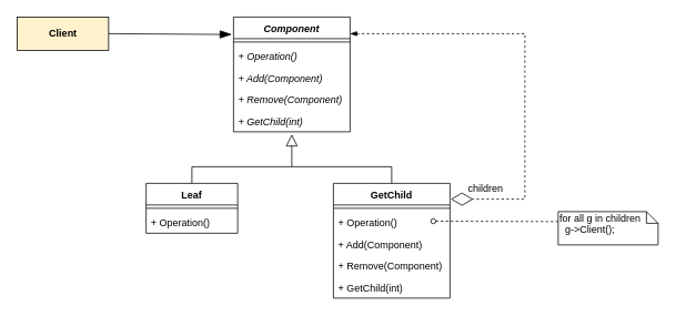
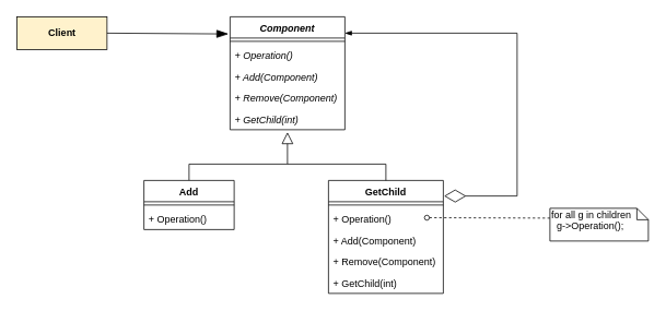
  <mxCell id="0" />
  <mxCell id="1" parent="0" />
  <mxCell id="2" value="Component" style="swimlane;fontStyle=3;align=center;verticalAlign=top;childLayout=stackLayout;horizontal=1;startSize=26;horizontalStack=0;resizeParent=1;resizeParentMax=0;resizeLast=0;collapsible=1;marginBottom=0;" vertex="1" parent="1"><mxGeometry x="280" y="20" width="140" height="138" as="geometry" /></mxCell>
  <mxCell id="3" value="" style="line;strokeWidth=1;fillColor=none;align=left;verticalAlign=middle;spacingTop=-1;spacingLeft=3;spacingRight=3;rotatable=0;labelPosition=right;points=[];portConstraint=eastwest;" vertex="1" parent="2"><mxGeometry y="26" width="140" height="8" as="geometry" /></mxCell>
  <mxCell id="4" value="+ Operation()" style="text;strokeColor=none;fillColor=none;align=left;verticalAlign=top;spacingLeft=4;spacingRight=4;overflow=hidden;rotatable=0;points=[[0,0.5],[1,0.5]];portConstraint=eastwest;fontStyle=2" vertex="1" parent="2"><mxGeometry y="34" width="140" height="26" as="geometry" /></mxCell>
  <mxCell id="5" value="+ Add(Component)" style="text;strokeColor=none;fillColor=none;align=left;verticalAlign=top;spacingLeft=4;spacingRight=4;overflow=hidden;rotatable=0;points=[[0,0.5],[1,0.5]];portConstraint=eastwest;fontStyle=2" vertex="1" parent="2"><mxGeometry y="60" width="140" height="26" as="geometry" /></mxCell>
  <mxCell id="6" value="+ Remove(Component)" style="text;strokeColor=none;fillColor=none;align=left;verticalAlign=top;spacingLeft=4;spacingRight=4;overflow=hidden;rotatable=0;points=[[0,0.5],[1,0.5]];portConstraint=eastwest;fontStyle=2" vertex="1" parent="2"><mxGeometry y="86" width="140" height="26" as="geometry" /></mxCell>
  <mxCell id="7" value="+ GetChild(int)" style="text;strokeColor=none;fillColor=none;align=left;verticalAlign=top;spacingLeft=4;spacingRight=4;overflow=hidden;rotatable=0;points=[[0,0.5],[1,0.5]];portConstraint=eastwest;fontStyle=2" vertex="1" parent="2"><mxGeometry y="112" width="140" height="26" as="geometry" /></mxCell>
  <mxCell id="8" value="&lt;b&gt;Client&lt;/b&gt;" style="html=1;fillColor=#fff2cc;" vertex="1" parent="1"><mxGeometry x="20" y="20" width="110" height="40" as="geometry" /></mxCell>
- <mxCell id="9" value="for all g in children&lt;br&gt;&amp;nbsp; g-&amp;gt;Client();" style="shape=note;whiteSpace=wrap;html=1;size=14;verticalAlign=top;align=left;spacingTop=-6;" vertex="1" parent="1"><mxGeometry x="670" y="254" width="120" height="40" as="geometry" /></mxCell>
+ <mxCell id="9" value="for all g in children&lt;br&gt;&amp;nbsp; g-&amp;gt;Operation();" style="shape=note;whiteSpace=wrap;html=1;size=14;verticalAlign=top;align=left;spacingTop=-6;" vertex="1" parent="1"><mxGeometry x="670" y="254" width="120" height="40" as="geometry" /></mxCell>
  <mxCell id="10" value="" style="endArrow=none;dashed=1;endFill=0;endSize=12;html=1;startArrow=oval;startFill=0;" edge="1" parent="1"><mxGeometry width="160" relative="1" as="geometry"><mxPoint x="520" y="265.5" as="sourcePoint" /><mxPoint x="670" y="266" as="targetPoint" /></mxGeometry></mxCell>
  <mxCell id="11" value="" style="endArrow=blockThin;endFill=1;endSize=12;html=1;exitX=1;exitY=0.5;exitDx=0;exitDy=0;" edge="1" parent="1" source="8"><mxGeometry width="160" relative="1" as="geometry"><mxPoint x="209" y="390" as="sourcePoint" /><mxPoint x="278" y="41" as="targetPoint" /></mxGeometry></mxCell>
- <mxCell id="12" value="" style="endArrow=diamondThin;endFill=0;endSize=24;html=1;exitX=1;exitY=0.145;exitDx=0;exitDy=0;exitPerimeter=0;startArrow=blockThin;startFill=1;entryX=1.007;entryY=0.138;entryDx=0;entryDy=0;entryPerimeter=0;rounded=0;dashed=1;" edge="1" parent="1" source="2" target="13"><mxGeometry width="160" relative="1" as="geometry"><mxPoint x="10" y="600" as="sourcePoint" /><mxPoint x="0" y="340" as="targetPoint" /><Array as="points"><mxPoint x="630" y="40" /><mxPoint x="630" y="239" /></Array></mxGeometry></mxCell>
+ <mxCell id="12" value="" style="endArrow=diamondThin;endFill=0;endSize=24;html=1;exitX=1;exitY=0.145;exitDx=0;exitDy=0;exitPerimeter=0;startArrow=blockThin;startFill=1;entryX=1.007;entryY=0.138;entryDx=0;entryDy=0;entryPerimeter=0;rounded=0;" edge="1" parent="1" source="2" target="13"><mxGeometry width="160" relative="1" as="geometry"><mxPoint x="10" y="600" as="sourcePoint" /><mxPoint x="0" y="340" as="targetPoint" /><Array as="points"><mxPoint x="630" y="40" /><mxPoint x="630" y="239" /></Array></mxGeometry></mxCell>
  <mxCell id="13" value="GetChild" style="swimlane;fontStyle=1;align=center;verticalAlign=top;childLayout=stackLayout;horizontal=1;startSize=26;horizontalStack=0;resizeParent=1;resizeParentMax=0;resizeLast=0;collapsible=1;marginBottom=0;" vertex="1" parent="1"><mxGeometry x="400" y="220" width="140" height="138" as="geometry" /></mxCell>
  <mxCell id="14" value="" style="line;strokeWidth=1;fillColor=none;align=left;verticalAlign=middle;spacingTop=-1;spacingLeft=3;spacingRight=3;rotatable=0;labelPosition=right;points=[];portConstraint=eastwest;" vertex="1" parent="13"><mxGeometry y="26" width="140" height="8" as="geometry" /></mxCell>
  <mxCell id="15" value="+ Operation()" style="text;strokeColor=none;fillColor=none;align=left;verticalAlign=top;spacingLeft=4;spacingRight=4;overflow=hidden;rotatable=0;points=[[0,0.5],[1,0.5]];portConstraint=eastwest;fontStyle=0" vertex="1" parent="13"><mxGeometry y="34" width="140" height="26" as="geometry" /></mxCell>
  <mxCell id="16" value="+ Add(Component)" style="text;strokeColor=none;fillColor=none;align=left;verticalAlign=top;spacingLeft=4;spacingRight=4;overflow=hidden;rotatable=0;points=[[0,0.5],[1,0.5]];portConstraint=eastwest;fontStyle=0" vertex="1" parent="13"><mxGeometry y="60" width="140" height="26" as="geometry" /></mxCell>
  <mxCell id="17" value="+ Remove(Component)" style="text;strokeColor=none;fillColor=none;align=left;verticalAlign=top;spacingLeft=4;spacingRight=4;overflow=hidden;rotatable=0;points=[[0,0.5],[1,0.5]];portConstraint=eastwest;fontStyle=0" vertex="1" parent="13"><mxGeometry y="86" width="140" height="26" as="geometry" /></mxCell>
  <mxCell id="18" value="+ GetChild(int)" style="text;strokeColor=none;fillColor=none;align=left;verticalAlign=top;spacingLeft=4;spacingRight=4;overflow=hidden;rotatable=0;points=[[0,0.5],[1,0.5]];portConstraint=eastwest;fontStyle=0" vertex="1" parent="13"><mxGeometry y="112" width="140" height="26" as="geometry" /></mxCell>
  <mxCell id="19" style="rounded=0;orthogonalLoop=1;jettySize=auto;html=1;exitX=0.5;exitY=0;exitDx=0;exitDy=0;startArrow=none;startFill=0;endArrow=none;endFill=0;" edge="1" parent="1" source="20"><mxGeometry relative="1" as="geometry"><mxPoint x="350" y="200" as="targetPoint" /><Array as="points"><mxPoint x="230" y="200" /></Array></mxGeometry></mxCell>
- <mxCell id="20" value="Leaf" style="swimlane;fontStyle=1;align=center;verticalAlign=top;childLayout=stackLayout;horizontal=1;startSize=26;horizontalStack=0;resizeParent=1;resizeParentMax=0;resizeLast=0;collapsible=1;marginBottom=0;" vertex="1" parent="1"><mxGeometry x="175" y="220" width="110" height="60" as="geometry" /></mxCell>
+ <mxCell id="20" value="Add" style="swimlane;fontStyle=1;align=center;verticalAlign=top;childLayout=stackLayout;horizontal=1;startSize=26;horizontalStack=0;resizeParent=1;resizeParentMax=0;resizeLast=0;collapsible=1;marginBottom=0;" vertex="1" parent="1"><mxGeometry x="175" y="220" width="110" height="60" as="geometry" /></mxCell>
  <mxCell id="21" value="" style="line;strokeWidth=1;fillColor=none;align=left;verticalAlign=middle;spacingTop=-1;spacingLeft=3;spacingRight=3;rotatable=0;labelPosition=right;points=[];portConstraint=eastwest;" vertex="1" parent="20"><mxGeometry y="26" width="110" height="8" as="geometry" /></mxCell>
  <mxCell id="22" value="+ Operation()" style="text;strokeColor=none;fillColor=none;align=left;verticalAlign=top;spacingLeft=4;spacingRight=4;overflow=hidden;rotatable=0;points=[[0,0.5],[1,0.5]];portConstraint=eastwest;fontStyle=0" vertex="1" parent="20"><mxGeometry y="34" width="110" height="26" as="geometry" /></mxCell>
  <mxCell id="23" value="" style="endArrow=block;endFill=0;endSize=12;html=1;exitX=0.5;exitY=0;exitDx=0;exitDy=0;rounded=0;" edge="1" parent="1" source="13"><mxGeometry width="160" relative="1" as="geometry"><mxPoint x="10" y="600" as="sourcePoint" /><mxPoint x="350" y="161" as="targetPoint" /><Array as="points"><mxPoint x="470" y="200" /><mxPoint x="350" y="200" /></Array></mxGeometry></mxCell>
- <mxCell id="24" value="children" style="text;html=1;resizable=0;points=[];autosize=1;align=left;verticalAlign=top;spacingTop=-4;" vertex="1" parent="1"><mxGeometry x="560" y="216" width="60" height="20" as="geometry" /></mxCell>
